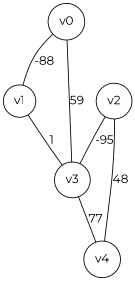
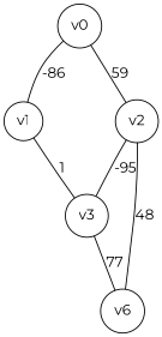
  graph {
    fontname=Montserrat
    node [fontname=Montserrat shape=circle]
    edge [fontname=Montserrat]
    n1 [label=v0]
    n2 [label=v1]
    n3 [label=v3]
-   n4 [label=v4]
+   n4 [label=v6]
    n5 [label=v2]
-   n1 -- n2 [label=-88]
-   n1 -- n3 [label=59]
+   n1 -- n2 [label=-86]
+   n1 -- n5 [label=59]
    n2 -- n3 [label=1]
    n3 -- n4 [label=77]
    n5 -- n3 [label=-95]
    n5 -- n4 [label=48]
  }
